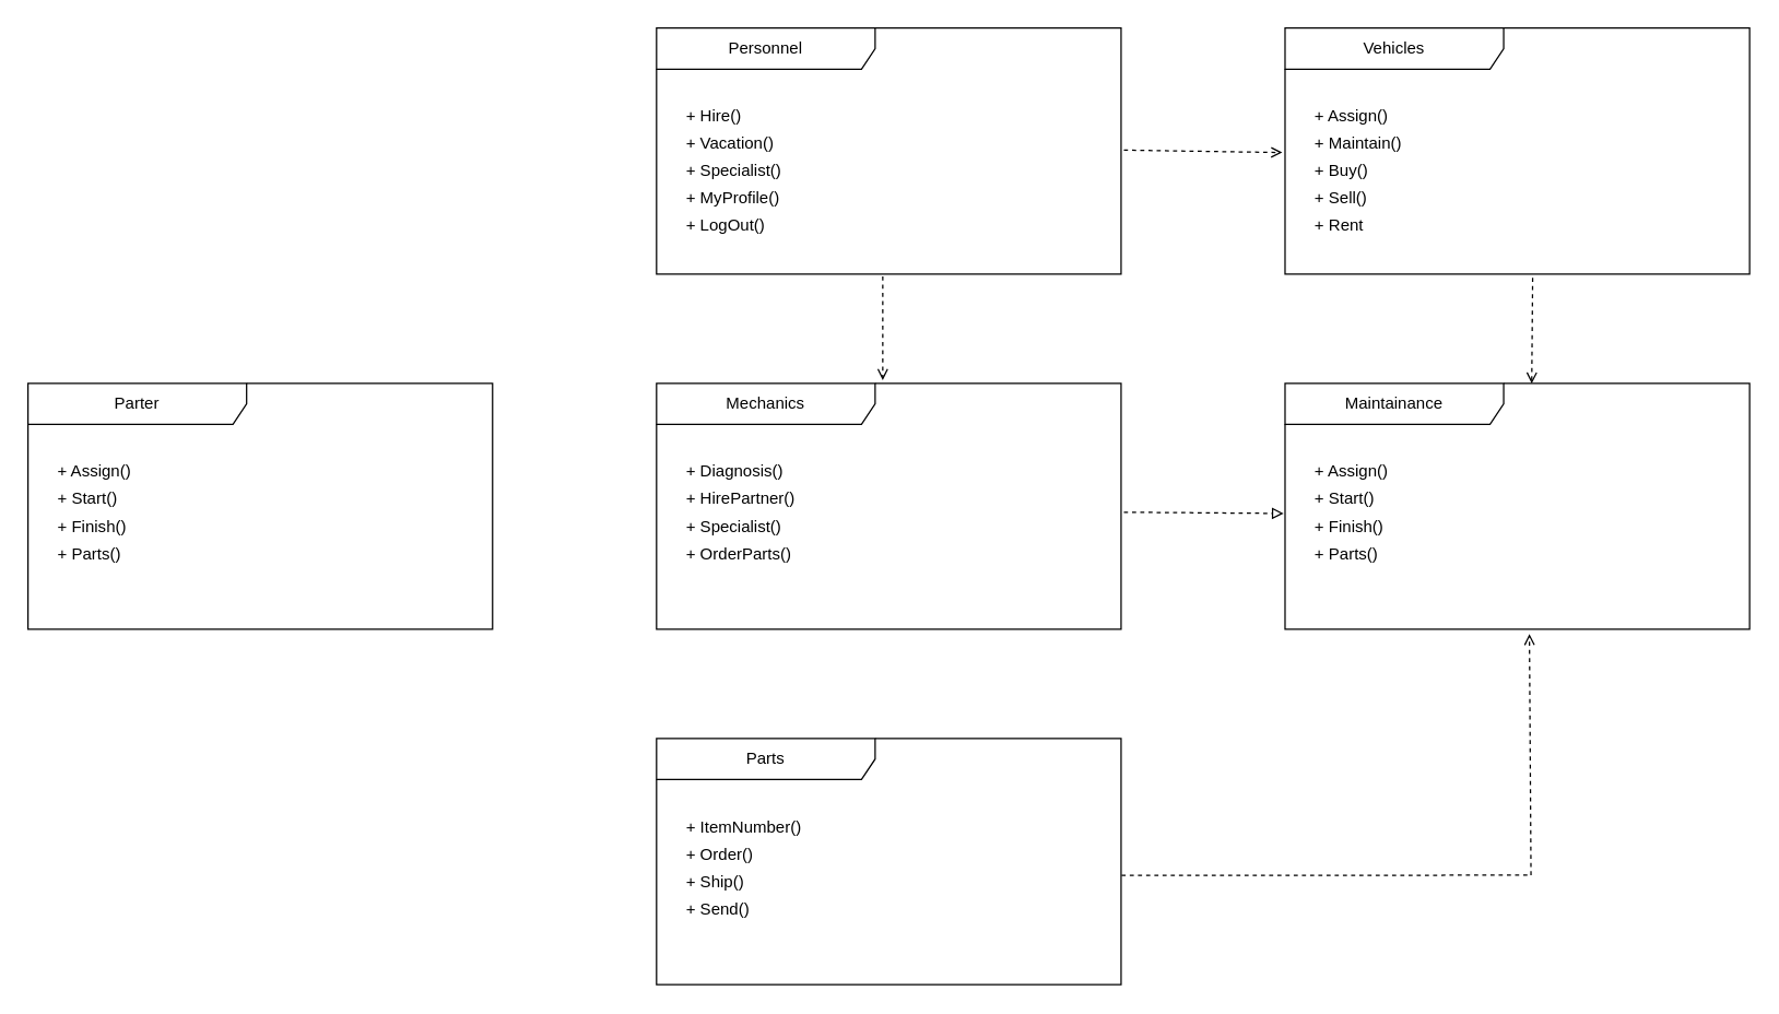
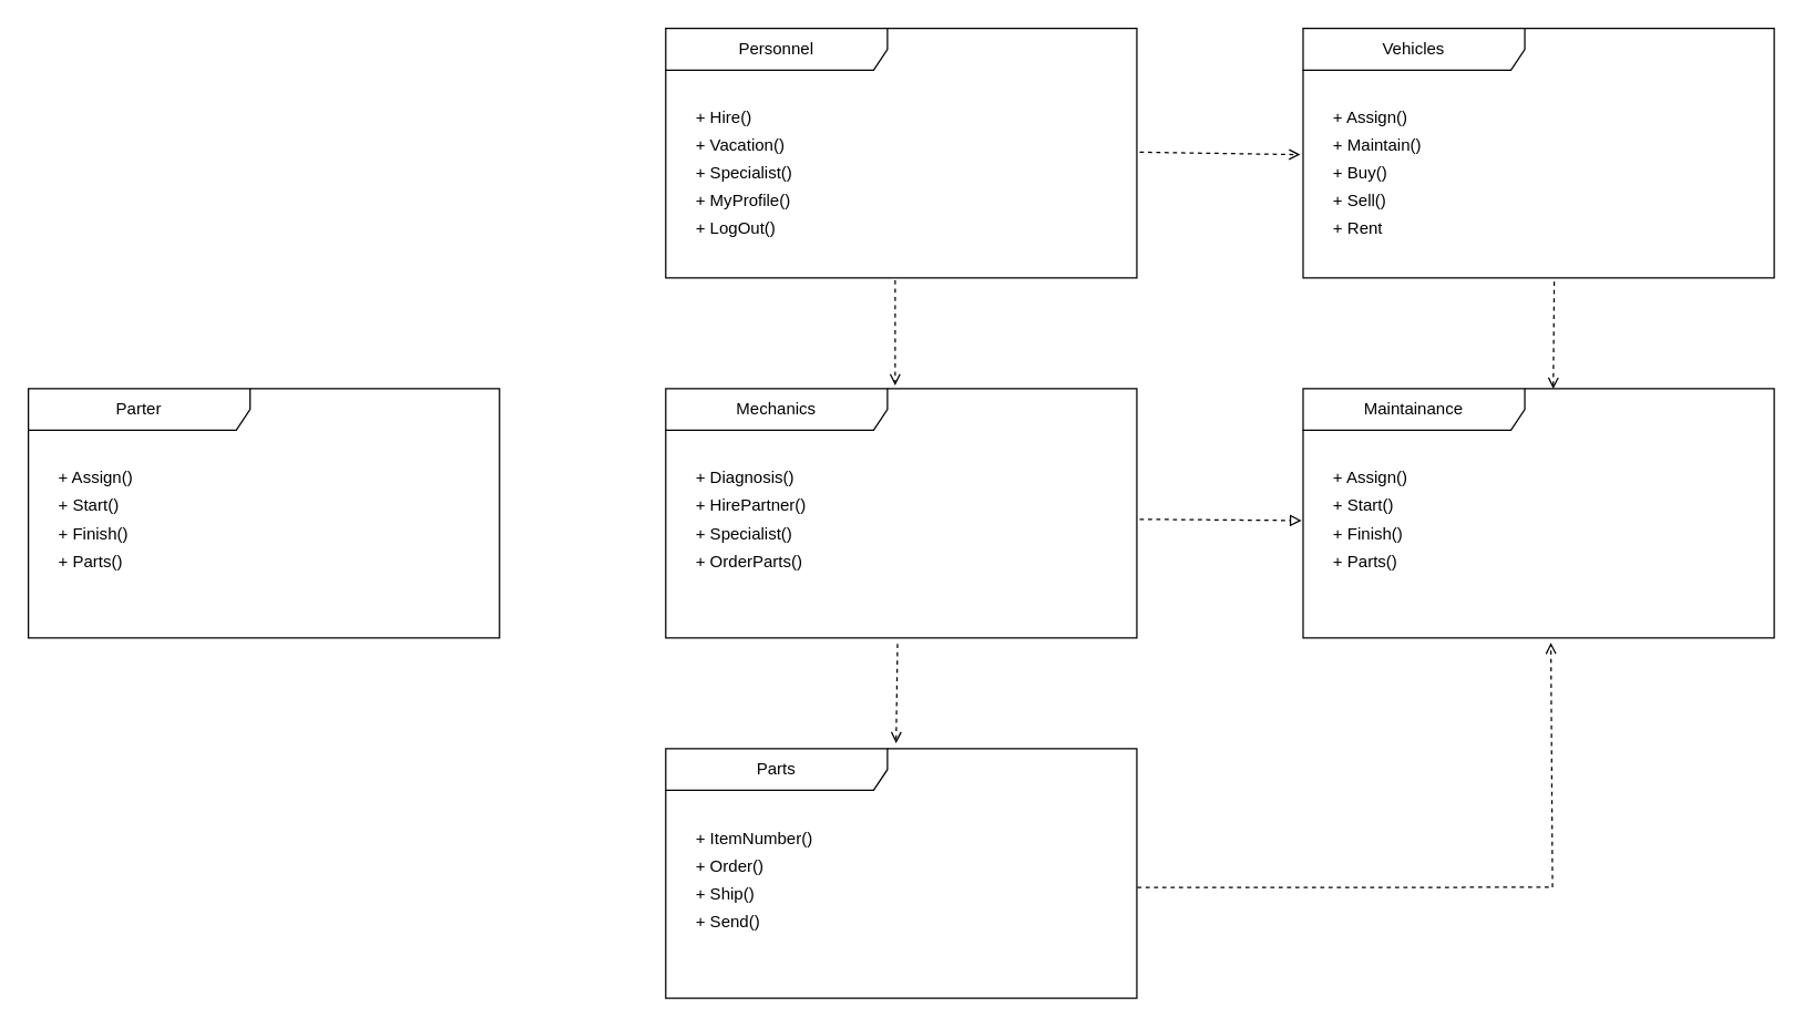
  <mxCell id="0" />
  <mxCell id="1" parent="0" />
  <mxCell id="2" value="Personnel" style="shape=umlFrame;whiteSpace=wrap;html=1;pointerEvents=0;recursiveResize=0;container=1;collapsible=0;width=160;" parent="1" vertex="1"><mxGeometry x="480" y="20" width="340" height="180" as="geometry" /></mxCell>
  <mxCell id="3" value="+ Hire()" style="text;html=1;align=left;verticalAlign=middle;resizable=0;points=[];autosize=1;strokeColor=none;fillColor=none;" parent="2" vertex="1"><mxGeometry x="20" y="50" width="60" height="30" as="geometry" /></mxCell>
  <mxCell id="4" value="+ Vacation()" style="text;html=1;align=left;verticalAlign=middle;resizable=0;points=[];autosize=1;strokeColor=none;fillColor=none;" parent="2" vertex="1"><mxGeometry x="20" y="70" width="90" height="30" as="geometry" /></mxCell>
  <mxCell id="5" value="+ Specialist()" style="text;html=1;align=left;verticalAlign=middle;resizable=0;points=[];autosize=1;strokeColor=none;fillColor=none;" parent="2" vertex="1"><mxGeometry x="20" y="90" width="90" height="30" as="geometry" /></mxCell>
  <mxCell id="6" value="+ MyProfile()" style="text;html=1;align=left;verticalAlign=middle;resizable=0;points=[];autosize=1;strokeColor=none;fillColor=none;" parent="2" vertex="1"><mxGeometry x="20" y="110" width="90" height="30" as="geometry" /></mxCell>
  <mxCell id="7" value="+ LogOut()" style="text;html=1;align=left;verticalAlign=middle;resizable=0;points=[];autosize=1;strokeColor=none;fillColor=none;" parent="2" vertex="1"><mxGeometry x="20" y="130" width="80" height="30" as="geometry" /></mxCell>
  <mxCell id="8" value="Vehicles" style="shape=umlFrame;whiteSpace=wrap;html=1;pointerEvents=0;recursiveResize=0;container=1;collapsible=0;width=160;" parent="1" vertex="1"><mxGeometry x="940" y="20" width="340" height="180" as="geometry" /></mxCell>
  <mxCell id="9" value="+ Assign()" style="text;html=1;align=left;verticalAlign=middle;resizable=0;points=[];autosize=1;strokeColor=none;fillColor=none;" parent="8" vertex="1"><mxGeometry x="20" y="50" width="80" height="30" as="geometry" /></mxCell>
  <mxCell id="10" value="+ Maintain()" style="text;html=1;align=left;verticalAlign=middle;resizable=0;points=[];autosize=1;strokeColor=none;fillColor=none;" parent="8" vertex="1"><mxGeometry x="20" y="70" width="90" height="30" as="geometry" /></mxCell>
  <mxCell id="11" value="+ Buy()" style="text;html=1;align=left;verticalAlign=middle;resizable=0;points=[];autosize=1;strokeColor=none;fillColor=none;" parent="8" vertex="1"><mxGeometry x="20" y="90" width="60" height="30" as="geometry" /></mxCell>
  <mxCell id="12" value="+ Sell()" style="text;html=1;align=left;verticalAlign=middle;resizable=0;points=[];autosize=1;strokeColor=none;fillColor=none;" parent="8" vertex="1"><mxGeometry x="20" y="110" width="60" height="30" as="geometry" /></mxCell>
  <mxCell id="13" value="+ Rent" style="text;html=1;align=left;verticalAlign=middle;resizable=0;points=[];autosize=1;strokeColor=none;fillColor=none;" parent="8" vertex="1"><mxGeometry x="20" y="130" width="60" height="30" as="geometry" /></mxCell>
  <mxCell id="14" value="" style="endArrow=open;dashed=1;html=1;rounded=0;exitX=1.006;exitY=0.496;exitDx=0;exitDy=0;exitPerimeter=0;entryX=-0.006;entryY=0.506;entryDx=0;entryDy=0;entryPerimeter=0;endFill=0;" parent="1" source="2" target="8" edge="1"><mxGeometry width="50" height="50" relative="1" as="geometry"><mxPoint x="930" y="420" as="sourcePoint" /><mxPoint x="980" y="370" as="targetPoint" /></mxGeometry></mxCell>
  <mxCell id="15" value="Mechanics" style="shape=umlFrame;whiteSpace=wrap;html=1;pointerEvents=0;recursiveResize=0;container=1;collapsible=0;width=160;" parent="1" vertex="1"><mxGeometry x="480" y="280" width="340" height="180" as="geometry" /></mxCell>
  <mxCell id="16" value="+ Diagnosis()" style="text;html=1;align=left;verticalAlign=middle;resizable=0;points=[];autosize=1;strokeColor=none;fillColor=none;" parent="15" vertex="1"><mxGeometry x="20" y="50" width="90" height="30" as="geometry" /></mxCell>
  <mxCell id="17" value="+ HirePartner()" style="text;html=1;align=left;verticalAlign=middle;resizable=0;points=[];autosize=1;strokeColor=none;fillColor=none;" parent="15" vertex="1"><mxGeometry x="20" y="70" width="100" height="30" as="geometry" /></mxCell>
  <mxCell id="18" value="+ Specialist()" style="text;html=1;align=left;verticalAlign=middle;resizable=0;points=[];autosize=1;strokeColor=none;fillColor=none;" parent="15" vertex="1"><mxGeometry x="20" y="90" width="90" height="30" as="geometry" /></mxCell>
  <mxCell id="19" value="+ OrderParts()" style="text;html=1;align=left;verticalAlign=middle;resizable=0;points=[];autosize=1;strokeColor=none;fillColor=none;" parent="15" vertex="1"><mxGeometry x="20" y="110" width="100" height="30" as="geometry" /></mxCell>
  <mxCell id="20" value="" style="endArrow=open;dashed=1;html=1;rounded=0;exitX=0.487;exitY=1.01;exitDx=0;exitDy=0;exitPerimeter=0;endFill=0;entryX=0.487;entryY=-0.013;entryDx=0;entryDy=0;entryPerimeter=0;" parent="1" source="2" target="15" edge="1"><mxGeometry width="50" height="50" relative="1" as="geometry"><mxPoint x="930" y="420" as="sourcePoint" /><mxPoint x="730" y="220" as="targetPoint" /></mxGeometry></mxCell>
  <mxCell id="21" value="Maintainance" style="shape=umlFrame;whiteSpace=wrap;html=1;pointerEvents=0;recursiveResize=0;container=1;collapsible=0;width=160;" parent="1" vertex="1"><mxGeometry x="940" y="280" width="340" height="180" as="geometry" /></mxCell>
  <mxCell id="22" value="+ Assign()" style="text;html=1;align=left;verticalAlign=middle;resizable=0;points=[];autosize=1;strokeColor=none;fillColor=none;" parent="21" vertex="1"><mxGeometry x="20" y="50" width="80" height="30" as="geometry" /></mxCell>
  <mxCell id="23" value="+ Start()" style="text;html=1;align=left;verticalAlign=middle;resizable=0;points=[];autosize=1;strokeColor=none;fillColor=none;" parent="21" vertex="1"><mxGeometry x="20" y="70" width="70" height="30" as="geometry" /></mxCell>
  <mxCell id="24" value="+ Finish()" style="text;html=1;align=left;verticalAlign=middle;resizable=0;points=[];autosize=1;strokeColor=none;fillColor=none;" parent="21" vertex="1"><mxGeometry x="20" y="90" width="70" height="30" as="geometry" /></mxCell>
  <mxCell id="25" value="+ Parts()" style="text;html=1;align=left;verticalAlign=middle;resizable=0;points=[];autosize=1;strokeColor=none;fillColor=none;" parent="21" vertex="1"><mxGeometry x="20" y="110" width="70" height="30" as="geometry" /></mxCell>
  <mxCell id="26" value="" style="endArrow=block;dashed=1;html=1;rounded=0;exitX=1.006;exitY=0.524;exitDx=0;exitDy=0;exitPerimeter=0;entryX=-0.003;entryY=0.529;entryDx=0;entryDy=0;entryPerimeter=0;endFill=0;" parent="1" source="15" target="21" edge="1"><mxGeometry width="50" height="50" relative="1" as="geometry"><mxPoint x="930" y="500" as="sourcePoint" /><mxPoint x="980" y="450" as="targetPoint" /></mxGeometry></mxCell>
  <mxCell id="27" value="Parts" style="shape=umlFrame;whiteSpace=wrap;html=1;pointerEvents=0;recursiveResize=0;container=1;collapsible=0;width=160;" parent="1" vertex="1"><mxGeometry x="480" y="540" width="340" height="180" as="geometry" /></mxCell>
  <mxCell id="28" value="+ ItemNumber()" style="text;html=1;align=left;verticalAlign=middle;resizable=0;points=[];autosize=1;strokeColor=none;fillColor=none;" parent="27" vertex="1"><mxGeometry x="20" y="50" width="110" height="30" as="geometry" /></mxCell>
  <mxCell id="29" value="+ Order()" style="text;html=1;align=left;verticalAlign=middle;resizable=0;points=[];autosize=1;strokeColor=none;fillColor=none;" parent="27" vertex="1"><mxGeometry x="20" y="70" width="70" height="30" as="geometry" /></mxCell>
  <mxCell id="30" value="+ Ship()" style="text;html=1;align=left;verticalAlign=middle;resizable=0;points=[];autosize=1;strokeColor=none;fillColor=none;" parent="27" vertex="1"><mxGeometry x="20" y="90" width="70" height="30" as="geometry" /></mxCell>
  <mxCell id="31" value="+ Send()" style="text;html=1;align=left;verticalAlign=middle;resizable=0;points=[];autosize=1;strokeColor=none;fillColor=none;" parent="27" vertex="1"><mxGeometry x="20" y="110" width="70" height="30" as="geometry" /></mxCell>
+ <mxCell id="32" value="" style="endArrow=open;dashed=1;html=1;rounded=0;endFill=0;exitX=0.492;exitY=1.024;exitDx=0;exitDy=0;exitPerimeter=0;entryX=0.489;entryY=-0.022;entryDx=0;entryDy=0;entryPerimeter=0;" parent="1" source="15" target="27" edge="1"><mxGeometry width="50" height="50" relative="1" as="geometry"><mxPoint x="850" y="500" as="sourcePoint" /><mxPoint x="900" y="450" as="targetPoint" /></mxGeometry></mxCell>
  <mxCell id="33" value="" style="endArrow=open;dashed=1;html=1;rounded=0;endFill=0;exitX=0.533;exitY=1.015;exitDx=0;exitDy=0;exitPerimeter=0;entryX=0.531;entryY=0.001;entryDx=0;entryDy=0;entryPerimeter=0;" parent="1" source="8" target="21" edge="1"><mxGeometry width="50" height="50" relative="1" as="geometry"><mxPoint x="930" y="500" as="sourcePoint" /><mxPoint x="980" y="450" as="targetPoint" /></mxGeometry></mxCell>
  <mxCell id="34" value="Parter" style="shape=umlFrame;whiteSpace=wrap;html=1;pointerEvents=0;recursiveResize=0;container=1;collapsible=0;width=160;" parent="1" vertex="1"><mxGeometry x="20" y="280" width="340" height="180" as="geometry" /></mxCell>
  <mxCell id="35" value="+ Assign()" style="text;html=1;align=left;verticalAlign=middle;resizable=0;points=[];autosize=1;strokeColor=none;fillColor=none;" parent="34" vertex="1"><mxGeometry x="20" y="50" width="80" height="30" as="geometry" /></mxCell>
  <mxCell id="36" value="+ Start()" style="text;html=1;align=left;verticalAlign=middle;resizable=0;points=[];autosize=1;strokeColor=none;fillColor=none;" parent="34" vertex="1"><mxGeometry x="20" y="70" width="70" height="30" as="geometry" /></mxCell>
  <mxCell id="37" value="+ Finish()" style="text;html=1;align=left;verticalAlign=middle;resizable=0;points=[];autosize=1;strokeColor=none;fillColor=none;" parent="34" vertex="1"><mxGeometry x="20" y="90" width="70" height="30" as="geometry" /></mxCell>
  <mxCell id="38" value="+ Parts()" style="text;html=1;align=left;verticalAlign=middle;resizable=0;points=[];autosize=1;strokeColor=none;fillColor=none;" parent="34" vertex="1"><mxGeometry x="20" y="110" width="70" height="30" as="geometry" /></mxCell>
  <mxCell id="39" value="" style="endArrow=none;dashed=1;html=1;rounded=0;exitX=1.001;exitY=0.556;exitDx=0;exitDy=0;exitPerimeter=0;" parent="1" source="27" edge="1"><mxGeometry width="50" height="50" relative="1" as="geometry"><mxPoint x="980" y="420" as="sourcePoint" /><mxPoint x="1120" y="640" as="targetPoint" /></mxGeometry></mxCell>
  <mxCell id="40" value="" style="endArrow=open;dashed=1;html=1;rounded=0;entryX=0.526;entryY=1.019;entryDx=0;entryDy=0;entryPerimeter=0;endFill=0;" parent="1" target="21" edge="1"><mxGeometry width="50" height="50" relative="1" as="geometry"><mxPoint x="1120" y="640" as="sourcePoint" /><mxPoint x="1030" y="370" as="targetPoint" /></mxGeometry></mxCell>
